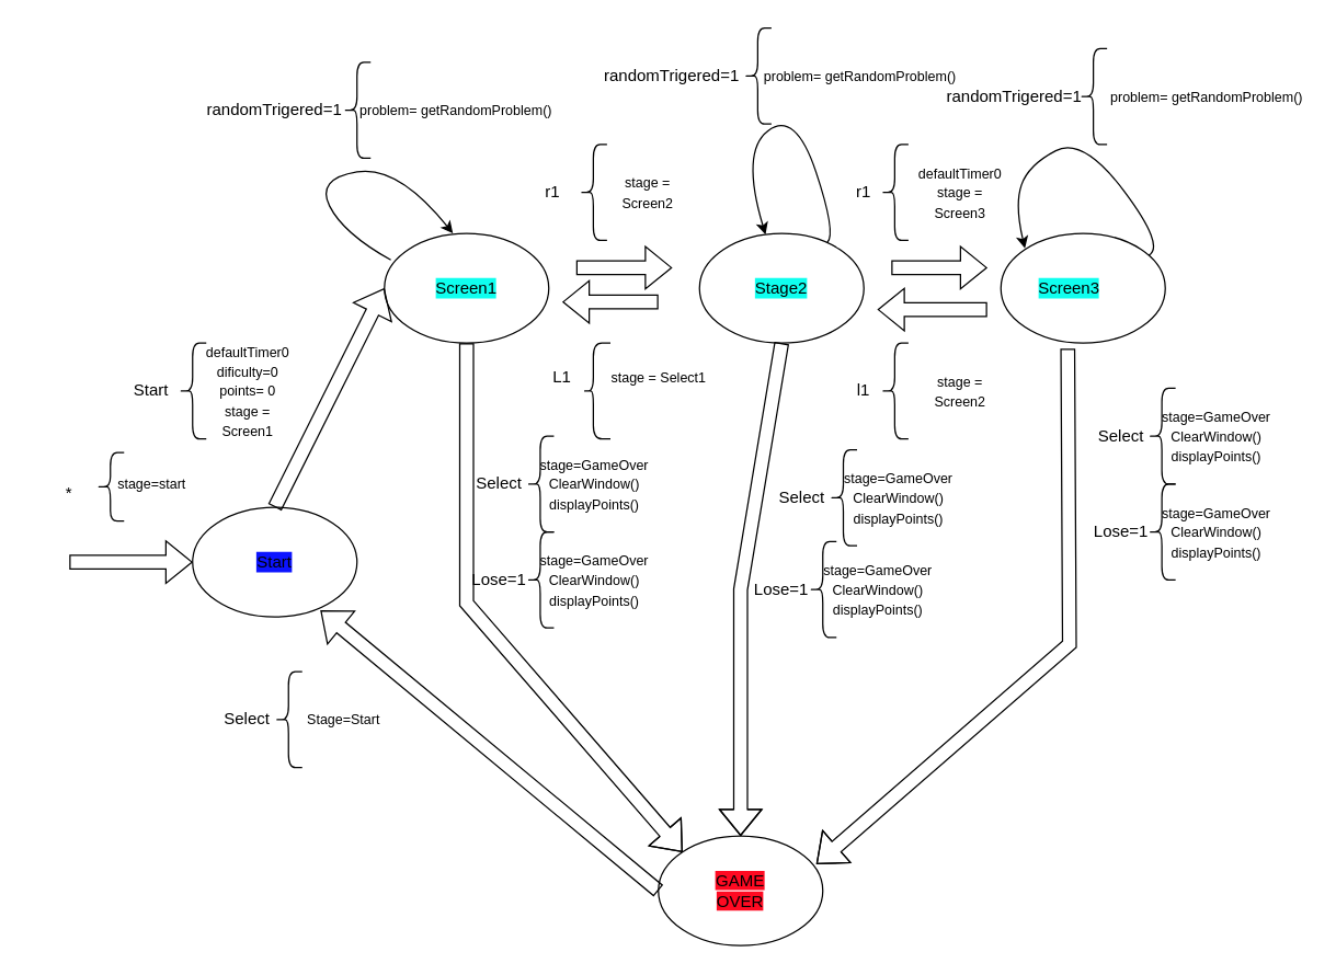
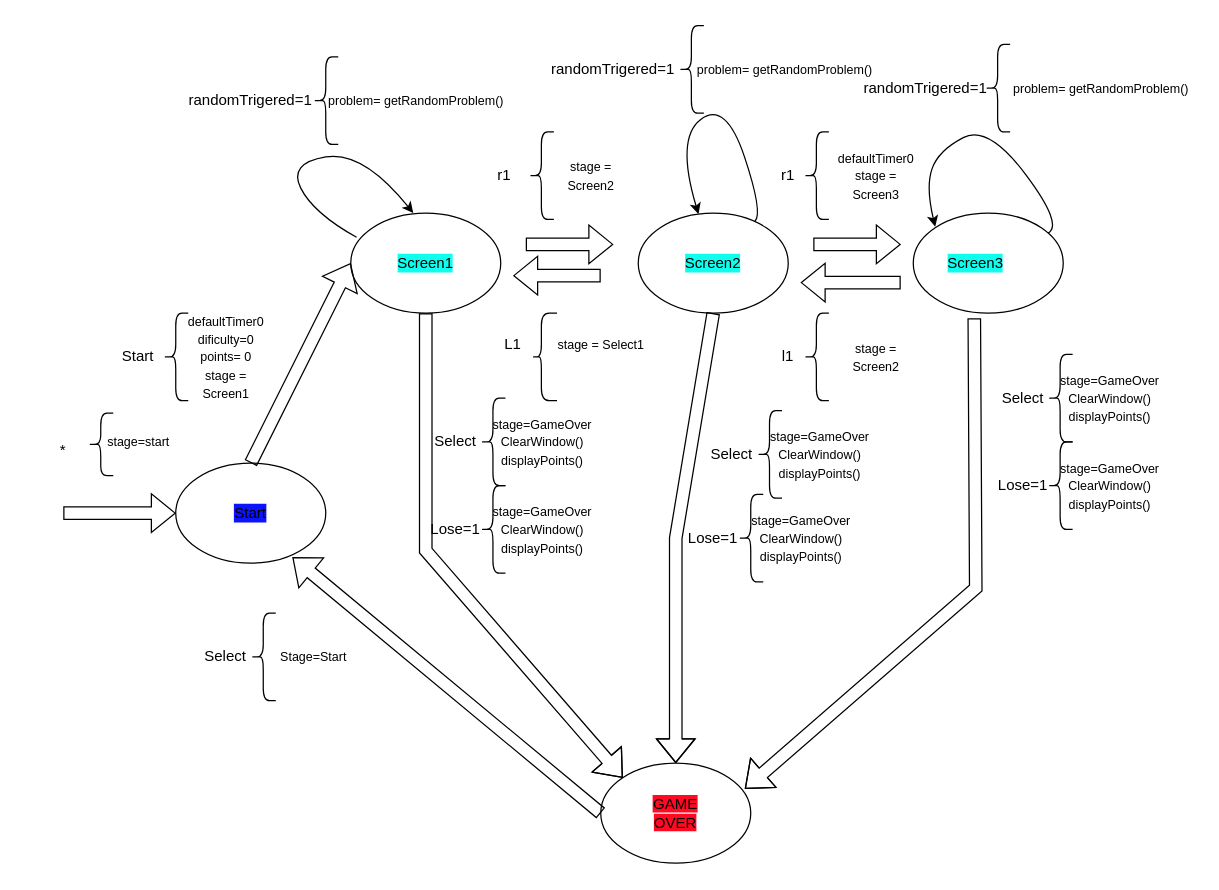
  <mxCell id="0" />
  <mxCell id="1" parent="0" />
  <mxCell id="2" value="" style="ellipse;whiteSpace=wrap;html=1;" vertex="1" parent="1"><mxGeometry x="280" y="170" width="120" height="80" as="geometry" /></mxCell>
  <mxCell id="3" value="" style="ellipse;whiteSpace=wrap;html=1;" vertex="1" parent="1"><mxGeometry x="480" y="610" width="120" height="80" as="geometry" /></mxCell>
  <mxCell id="4" value="" style="ellipse;whiteSpace=wrap;html=1;" vertex="1" parent="1"><mxGeometry x="510" y="170" width="120" height="80" as="geometry" /></mxCell>
  <mxCell id="5" value="" style="ellipse;whiteSpace=wrap;html=1;" vertex="1" parent="1"><mxGeometry x="730" y="170" width="120" height="80" as="geometry" /></mxCell>
  <mxCell id="6" value="" style="shape=flexArrow;endArrow=classic;html=1;rounded=0;" edge="1" parent="1"><mxGeometry width="50" height="50" relative="1" as="geometry"><mxPoint x="420" y="195" as="sourcePoint" /><mxPoint x="490" y="195" as="targetPoint" /></mxGeometry></mxCell>
  <mxCell id="7" value="" style="shape=flexArrow;endArrow=classic;html=1;rounded=0;" edge="1" parent="1"><mxGeometry width="50" height="50" relative="1" as="geometry"><mxPoint x="650" y="195" as="sourcePoint" /><mxPoint x="720" y="195" as="targetPoint" /></mxGeometry></mxCell>
  <mxCell id="8" value="" style="shape=flexArrow;endArrow=classic;html=1;rounded=0;entryX=0;entryY=0;entryDx=0;entryDy=0;exitX=0.5;exitY=1;exitDx=0;exitDy=0;" edge="1" parent="1" source="2" target="3"><mxGeometry width="50" height="50" relative="1" as="geometry"><mxPoint x="410" y="410" as="sourcePoint" /><mxPoint x="460" y="360" as="targetPoint" /><Array as="points"><mxPoint x="340" y="440" /></Array></mxGeometry></mxCell>
  <mxCell id="9" value="" style="shape=flexArrow;endArrow=classic;html=1;rounded=0;exitX=0.5;exitY=1;exitDx=0;exitDy=0;" edge="1" parent="1" source="4" target="3"><mxGeometry width="50" height="50" relative="1" as="geometry"><mxPoint x="505" y="400" as="sourcePoint" /><mxPoint x="575" y="400" as="targetPoint" /><Array as="points"><mxPoint x="540" y="430" /></Array></mxGeometry></mxCell>
  <mxCell id="10" value="" style="shape=flexArrow;endArrow=classic;html=1;rounded=0;entryX=0.961;entryY=0.257;entryDx=0;entryDy=0;entryPerimeter=0;exitX=0.407;exitY=1.051;exitDx=0;exitDy=0;exitPerimeter=0;" edge="1" parent="1" source="5" target="3"><mxGeometry width="50" height="50" relative="1" as="geometry"><mxPoint x="450" y="240" as="sourcePoint" /><mxPoint x="520" y="240" as="targetPoint" /><Array as="points"><mxPoint x="780" y="470" /></Array></mxGeometry></mxCell>
  <mxCell id="11" value="&lt;span data-darkreader-inline-bgcolor=&quot;&quot; style=&quot;background-color: rgb(255, 10, 34); --darkreader-inline-bgcolor: var(--darkreader-background-ff889d, #800017);&quot;&gt;GAME OVER&lt;/span&gt;" style="text;html=1;align=center;verticalAlign=middle;whiteSpace=wrap;rounded=0;labelBackgroundColor=default;" vertex="1" parent="1"><mxGeometry x="510" y="635" width="60" height="30" as="geometry" /></mxCell>
  <mxCell id="12" value="Screen1" style="text;html=1;align=center;verticalAlign=middle;whiteSpace=wrap;rounded=0;labelBackgroundColor=#0FFFEF;" vertex="1" parent="1"><mxGeometry x="310" y="195" width="60" height="30" as="geometry" /></mxCell>
- <mxCell id="13" value="&lt;div&gt;Stage2&lt;/div&gt;" style="text;html=1;align=center;verticalAlign=middle;whiteSpace=wrap;rounded=0;labelBackgroundColor=#0FFFEF;" vertex="1" parent="1"><mxGeometry x="540" y="195" width="60" height="30" as="geometry" /></mxCell>
+ <mxCell id="13" value="&lt;div&gt;Screen2&lt;/div&gt;" style="text;html=1;align=center;verticalAlign=middle;whiteSpace=wrap;rounded=0;labelBackgroundColor=#0FFFEF;" vertex="1" parent="1"><mxGeometry x="540" y="195" width="60" height="30" as="geometry" /></mxCell>
  <mxCell id="14" value="Screen3" style="text;html=1;align=center;verticalAlign=middle;whiteSpace=wrap;rounded=0;labelBackgroundColor=#0FFFEF;" vertex="1" parent="1"><mxGeometry x="750" y="195" width="60" height="30" as="geometry" /></mxCell>
  <mxCell id="15" value="" style="ellipse;whiteSpace=wrap;html=1;" vertex="1" parent="1"><mxGeometry x="140" y="370" width="120" height="80" as="geometry" /></mxCell>
  <mxCell id="16" value="" style="shape=flexArrow;endArrow=classic;html=1;rounded=0;entryX=0.778;entryY=0.942;entryDx=0;entryDy=0;entryPerimeter=0;exitX=0;exitY=0.5;exitDx=0;exitDy=0;" edge="1" parent="1" source="3" target="15"><mxGeometry width="50" height="50" relative="1" as="geometry"><mxPoint x="430" y="430" as="sourcePoint" /><mxPoint x="480" y="380" as="targetPoint" /></mxGeometry></mxCell>
  <mxCell id="17" value="" style="shape=flexArrow;endArrow=classic;html=1;rounded=0;entryX=0;entryY=0.5;entryDx=0;entryDy=0;exitX=0.5;exitY=0;exitDx=0;exitDy=0;" edge="1" parent="1" source="15" target="2"><mxGeometry width="50" height="50" relative="1" as="geometry"><mxPoint x="430" y="430" as="sourcePoint" /><mxPoint x="480" y="380" as="targetPoint" /></mxGeometry></mxCell>
  <mxCell id="18" value="" style="shape=curlyBracket;whiteSpace=wrap;html=1;rounded=1;labelPosition=left;verticalLabelPosition=middle;align=right;verticalAlign=middle;" vertex="1" parent="1"><mxGeometry x="70" y="330" width="20" height="50" as="geometry" /></mxCell>
  <mxCell id="19" value="" style="shape=flexArrow;endArrow=classic;html=1;rounded=0;entryX=0;entryY=0.5;entryDx=0;entryDy=0;" edge="1" parent="1" target="15"><mxGeometry width="50" height="50" relative="1" as="geometry"><mxPoint x="50" y="410" as="sourcePoint" /><mxPoint x="120" y="370" as="targetPoint" /></mxGeometry></mxCell>
  <mxCell id="20" value="*" style="text;html=1;align=center;verticalAlign=middle;whiteSpace=wrap;rounded=0;" vertex="1" parent="1"><mxGeometry x="20" y="340" width="60" height="40" as="geometry" /></mxCell>
  <mxCell id="21" value="" style="shape=curlyBracket;whiteSpace=wrap;html=1;rounded=1;labelPosition=left;verticalLabelPosition=middle;align=right;verticalAlign=middle;" vertex="1" parent="1"><mxGeometry x="130" y="250" width="20" height="70" as="geometry" /></mxCell>
  <mxCell id="22" value="Start" style="text;html=1;align=center;verticalAlign=middle;whiteSpace=wrap;rounded=0;rotation=0;" vertex="1" parent="1"><mxGeometry x="80" y="270" width="60" height="30" as="geometry" /></mxCell>
  <mxCell id="23" value="&amp;nbsp;" style="text;whiteSpace=wrap;html=1;" vertex="1" parent="1"><mxGeometry x="150" y="120" width="40" height="40" as="geometry" /></mxCell>
  <mxCell id="24" value="&lt;div&gt;&lt;font size=&quot;1&quot;&gt;defaultTimer0&lt;/font&gt;&lt;/div&gt;&lt;div&gt;&lt;font size=&quot;1&quot;&gt;dificulty=0&lt;/font&gt;&lt;/div&gt;&lt;div&gt;&lt;font size=&quot;1&quot;&gt;points= 0&lt;/font&gt;&lt;/div&gt;&lt;div&gt;&lt;font size=&quot;1&quot;&gt;stage = Screen1&lt;/font&gt;&lt;/div&gt;" style="text;html=1;align=center;verticalAlign=middle;whiteSpace=wrap;rounded=0;" vertex="1" parent="1"><mxGeometry x="142.5" y="260" width="75" height="50" as="geometry" /></mxCell>
  <mxCell id="25" value="&lt;font size=&quot;1&quot;&gt;stage=start&lt;/font&gt;" style="text;html=1;align=center;verticalAlign=middle;resizable=0;points=[];autosize=1;strokeColor=none;fillColor=none;" vertex="1" parent="1"><mxGeometry x="75" y="338" width="70" height="30" as="geometry" /></mxCell>
  <mxCell id="26" value="Start" style="text;html=1;align=center;verticalAlign=middle;whiteSpace=wrap;rounded=0;labelBackgroundColor=#0C14FF;" vertex="1" parent="1"><mxGeometry x="170" y="395" width="60" height="30" as="geometry" /></mxCell>
  <mxCell id="27" value="" style="shape=flexArrow;endArrow=classic;html=1;rounded=0;" edge="1" parent="1"><mxGeometry width="50" height="50" relative="1" as="geometry"><mxPoint x="480" y="220" as="sourcePoint" /><mxPoint x="410" y="220" as="targetPoint" /></mxGeometry></mxCell>
  <mxCell id="28" value="" style="shape=flexArrow;endArrow=classic;html=1;rounded=0;" edge="1" parent="1"><mxGeometry width="50" height="50" relative="1" as="geometry"><mxPoint x="720" y="225.59" as="sourcePoint" /><mxPoint x="640" y="225.59" as="targetPoint" /></mxGeometry></mxCell>
  <mxCell id="29" value="" style="shape=curlyBracket;whiteSpace=wrap;html=1;rounded=1;labelPosition=left;verticalLabelPosition=middle;align=right;verticalAlign=middle;" vertex="1" parent="1"><mxGeometry x="422.5" y="105" width="20" height="70" as="geometry" /></mxCell>
  <mxCell id="30" value="r1" style="text;html=1;align=center;verticalAlign=middle;whiteSpace=wrap;rounded=0;rotation=0;" vertex="1" parent="1"><mxGeometry x="372.5" y="125" width="60" height="30" as="geometry" /></mxCell>
  <mxCell id="31" value="&lt;div&gt;&lt;font size=&quot;1&quot;&gt;stage = Screen2&lt;/font&gt;&lt;/div&gt;" style="text;html=1;align=center;verticalAlign=middle;whiteSpace=wrap;rounded=0;" vertex="1" parent="1"><mxGeometry x="435" y="115" width="75" height="50" as="geometry" /></mxCell>
  <mxCell id="32" value="r1" style="text;html=1;align=center;verticalAlign=middle;whiteSpace=wrap;rounded=0;rotation=0;" vertex="1" parent="1"><mxGeometry x="600" y="125" width="60" height="30" as="geometry" /></mxCell>
  <mxCell id="33" value="&lt;div&gt;&lt;font size=&quot;1&quot;&gt;defaultTimer0&lt;/font&gt;&lt;/div&gt;&lt;div&gt;&lt;font size=&quot;1&quot;&gt;stage = Screen3&lt;/font&gt;&lt;/div&gt;" style="text;html=1;align=center;verticalAlign=middle;whiteSpace=wrap;rounded=0;" vertex="1" parent="1"><mxGeometry x="662.5" y="115" width="75" height="50" as="geometry" /></mxCell>
  <mxCell id="34" value="" style="shape=curlyBracket;whiteSpace=wrap;html=1;rounded=1;labelPosition=left;verticalLabelPosition=middle;align=right;verticalAlign=middle;" vertex="1" parent="1"><mxGeometry x="642.5" y="105" width="20" height="70" as="geometry" /></mxCell>
  <mxCell id="35" value="L1" style="text;html=1;align=center;verticalAlign=middle;whiteSpace=wrap;rounded=0;rotation=0;" vertex="1" parent="1"><mxGeometry x="380" y="260" width="60" height="30" as="geometry" /></mxCell>
  <mxCell id="36" value="&lt;div&gt;&lt;font size=&quot;1&quot;&gt;stage = Select1&lt;/font&gt;&lt;/div&gt;" style="text;html=1;align=center;verticalAlign=middle;whiteSpace=wrap;rounded=0;" vertex="1" parent="1"><mxGeometry x="442.5" y="250" width="75" height="50" as="geometry" /></mxCell>
  <mxCell id="37" value="" style="shape=curlyBracket;whiteSpace=wrap;html=1;rounded=1;labelPosition=left;verticalLabelPosition=middle;align=right;verticalAlign=middle;size=0.375;" vertex="1" parent="1"><mxGeometry x="425" y="250" width="20" height="70" as="geometry" /></mxCell>
  <mxCell id="38" value="l1" style="text;html=1;align=center;verticalAlign=middle;whiteSpace=wrap;rounded=0;rotation=0;" vertex="1" parent="1"><mxGeometry x="600" y="270" width="60" height="30" as="geometry" /></mxCell>
  <mxCell id="39" value="&lt;div&gt;&lt;font size=&quot;1&quot;&gt;stage = Screen2&lt;/font&gt;&lt;/div&gt;" style="text;html=1;align=center;verticalAlign=middle;whiteSpace=wrap;rounded=0;" vertex="1" parent="1"><mxGeometry x="662.5" y="260" width="75" height="50" as="geometry" /></mxCell>
  <mxCell id="40" value="" style="shape=curlyBracket;whiteSpace=wrap;html=1;rounded=1;labelPosition=left;verticalLabelPosition=middle;align=right;verticalAlign=middle;" vertex="1" parent="1"><mxGeometry x="642.5" y="250" width="20" height="70" as="geometry" /></mxCell>
  <mxCell id="41" value="" style="curved=1;endArrow=classic;html=1;rounded=0;" edge="1" parent="1" source="4" target="4"><mxGeometry width="50" height="50" relative="1" as="geometry"><mxPoint x="540" y="160" as="sourcePoint" /><mxPoint x="590" y="110" as="targetPoint" /><Array as="points"><mxPoint x="610" y="170" /><mxPoint x="580" y="80" /><mxPoint x="540" y="110" /></Array></mxGeometry></mxCell>
  <mxCell id="42" value="" style="curved=1;endArrow=classic;html=1;rounded=0;exitX=0.039;exitY=0.242;exitDx=0;exitDy=0;exitPerimeter=0;entryX=0.417;entryY=0;entryDx=0;entryDy=0;entryPerimeter=0;" edge="1" parent="1" source="2" target="2"><mxGeometry width="50" height="50" relative="1" as="geometry"><mxPoint x="230" y="180" as="sourcePoint" /><mxPoint x="280" y="130" as="targetPoint" /><Array as="points"><mxPoint x="250" y="170" /><mxPoint x="230" y="130" /><mxPoint x="290" y="120" /></Array></mxGeometry></mxCell>
  <mxCell id="43" value="" style="curved=1;endArrow=classic;html=1;rounded=0;entryX=0;entryY=0;entryDx=0;entryDy=0;" edge="1" parent="1" source="5"><mxGeometry width="50" height="50" relative="1" as="geometry"><mxPoint x="800" y="179.14" as="sourcePoint" /><mxPoint x="747.574" y="180.856" as="targetPoint" /><Array as="points"><mxPoint x="850" y="179.14" /><mxPoint x="790" y="99.14" /><mxPoint x="750" y="120" /><mxPoint x="740" y="149.14" /></Array></mxGeometry></mxCell>
  <mxCell id="44" value="" style="shape=curlyBracket;whiteSpace=wrap;html=1;rounded=1;labelPosition=left;verticalLabelPosition=middle;align=right;verticalAlign=middle;" vertex="1" parent="1"><mxGeometry x="250" y="45" width="20" height="70" as="geometry" /></mxCell>
  <mxCell id="45" value="" style="shape=curlyBracket;whiteSpace=wrap;html=1;rounded=1;labelPosition=left;verticalLabelPosition=middle;align=right;verticalAlign=middle;" vertex="1" parent="1"><mxGeometry x="542.5" y="20" width="20" height="70" as="geometry" /></mxCell>
  <mxCell id="46" value="randomTrigered=1" style="text;html=1;align=center;verticalAlign=middle;whiteSpace=wrap;rounded=0;rotation=0;" vertex="1" parent="1"><mxGeometry x="460" y="40" width="60" height="30" as="geometry" /></mxCell>
  <mxCell id="47" value="&lt;font size=&quot;1&quot;&gt;problem= getRandomProblem()&lt;/font&gt;" style="text;html=1;align=center;verticalAlign=middle;whiteSpace=wrap;rounded=0;" vertex="1" parent="1"><mxGeometry x="555" y="30" width="145" height="50" as="geometry" /></mxCell>
  <mxCell id="48" value="" style="shape=curlyBracket;whiteSpace=wrap;html=1;rounded=1;labelPosition=left;verticalLabelPosition=middle;align=right;verticalAlign=middle;" vertex="1" parent="1"><mxGeometry x="787.5" y="35" width="20" height="70" as="geometry" /></mxCell>
  <mxCell id="49" value="randomTrigered=1" style="text;html=1;align=center;verticalAlign=middle;whiteSpace=wrap;rounded=0;rotation=0;" vertex="1" parent="1"><mxGeometry x="170" y="65" width="60" height="30" as="geometry" /></mxCell>
  <mxCell id="50" value="randomTrigered=1" style="text;html=1;align=center;verticalAlign=middle;whiteSpace=wrap;rounded=0;rotation=0;" vertex="1" parent="1"><mxGeometry x="710" y="55" width="60" height="30" as="geometry" /></mxCell>
  <mxCell id="51" value="&lt;font size=&quot;1&quot;&gt;problem= getRandomProblem()&lt;/font&gt;" style="text;html=1;align=center;verticalAlign=middle;whiteSpace=wrap;rounded=0;" vertex="1" parent="1"><mxGeometry x="260" y="55" width="145" height="50" as="geometry" /></mxCell>
  <mxCell id="52" value="&lt;font size=&quot;1&quot;&gt;problem= getRandomProblem()&lt;/font&gt;" style="text;html=1;align=center;verticalAlign=middle;whiteSpace=wrap;rounded=0;" vertex="1" parent="1"><mxGeometry x="807.5" y="45" width="145" height="50" as="geometry" /></mxCell>
  <mxCell id="53" value="" style="shape=curlyBracket;whiteSpace=wrap;html=1;rounded=1;labelPosition=left;verticalLabelPosition=middle;align=right;verticalAlign=middle;" vertex="1" parent="1"><mxGeometry x="200" y="490" width="20" height="70" as="geometry" /></mxCell>
  <mxCell id="54" value="Select" style="text;html=1;align=center;verticalAlign=middle;whiteSpace=wrap;rounded=0;rotation=0;" vertex="1" parent="1"><mxGeometry x="150" y="510" width="60" height="30" as="geometry" /></mxCell>
  <mxCell id="55" value="&lt;font size=&quot;1&quot;&gt;Stage=Start&lt;/font&gt;" style="text;html=1;align=center;verticalAlign=middle;whiteSpace=wrap;rounded=0;" vertex="1" parent="1"><mxGeometry x="212.5" y="500" width="75" height="50" as="geometry" /></mxCell>
  <mxCell id="56" value="" style="shape=curlyBracket;whiteSpace=wrap;html=1;rounded=1;labelPosition=left;verticalLabelPosition=middle;align=right;verticalAlign=middle;" vertex="1" parent="1"><mxGeometry x="383.75" y="318" width="20" height="70" as="geometry" /></mxCell>
  <mxCell id="57" value="Select" style="text;html=1;align=center;verticalAlign=middle;whiteSpace=wrap;rounded=0;rotation=0;" vertex="1" parent="1"><mxGeometry x="333.75" y="338" width="60" height="30" as="geometry" /></mxCell>
  <mxCell id="58" value="&lt;div&gt;&lt;font size=&quot;1&quot;&gt;stage=GameOver&lt;br&gt;&lt;/font&gt;&lt;/div&gt;&lt;div&gt;&lt;font size=&quot;1&quot;&gt;ClearWindow()&lt;/font&gt;&lt;/div&gt;&lt;font size=&quot;1&quot;&gt;displayPoints()&lt;/font&gt;" style="text;html=1;align=center;verticalAlign=middle;whiteSpace=wrap;rounded=0;" vertex="1" parent="1"><mxGeometry x="396.25" y="328" width="75" height="50" as="geometry" /></mxCell>
  <mxCell id="59" value="" style="shape=curlyBracket;whiteSpace=wrap;html=1;rounded=1;labelPosition=left;verticalLabelPosition=middle;align=right;verticalAlign=middle;" vertex="1" parent="1"><mxGeometry x="383.75" y="388" width="20" height="70" as="geometry" /></mxCell>
  <mxCell id="60" value="Lose=1" style="text;html=1;align=center;verticalAlign=middle;whiteSpace=wrap;rounded=0;rotation=0;" vertex="1" parent="1"><mxGeometry x="333.75" y="408" width="60" height="30" as="geometry" /></mxCell>
  <mxCell id="61" value="&lt;div&gt;&lt;font size=&quot;1&quot;&gt;stage=GameOver&lt;/font&gt;&lt;div&gt;&lt;font size=&quot;1&quot;&gt;ClearWindow()&lt;/font&gt;&lt;/div&gt;&lt;font size=&quot;1&quot;&gt;displayPoints()&lt;/font&gt;&lt;/div&gt;" style="text;html=1;align=center;verticalAlign=middle;whiteSpace=wrap;rounded=0;" vertex="1" parent="1"><mxGeometry x="396.25" y="398" width="75" height="50" as="geometry" /></mxCell>
  <mxCell id="62" value="" style="shape=curlyBracket;whiteSpace=wrap;html=1;rounded=1;labelPosition=left;verticalLabelPosition=middle;align=right;verticalAlign=middle;" vertex="1" parent="1"><mxGeometry x="605" y="328" width="20" height="70" as="geometry" /></mxCell>
  <mxCell id="63" value="Select" style="text;html=1;align=center;verticalAlign=middle;whiteSpace=wrap;rounded=0;rotation=0;" vertex="1" parent="1"><mxGeometry x="555" y="348" width="60" height="30" as="geometry" /></mxCell>
  <mxCell id="64" value="&lt;div&gt;&lt;font size=&quot;1&quot;&gt;stage=GameOver&lt;/font&gt;&lt;div&gt;&lt;font size=&quot;1&quot;&gt;ClearWindow()&lt;/font&gt;&lt;/div&gt;&lt;font size=&quot;1&quot;&gt;displayPoints()&lt;/font&gt;&lt;/div&gt;" style="text;html=1;align=center;verticalAlign=middle;whiteSpace=wrap;rounded=0;" vertex="1" parent="1"><mxGeometry x="617.5" y="338" width="75" height="50" as="geometry" /></mxCell>
  <mxCell id="65" value="" style="shape=curlyBracket;whiteSpace=wrap;html=1;rounded=1;labelPosition=left;verticalLabelPosition=middle;align=right;verticalAlign=middle;" vertex="1" parent="1"><mxGeometry x="590" y="395" width="20" height="70" as="geometry" /></mxCell>
  <mxCell id="66" value="Lose=1" style="text;html=1;align=center;verticalAlign=middle;whiteSpace=wrap;rounded=0;rotation=0;" vertex="1" parent="1"><mxGeometry x="540" y="415" width="60" height="30" as="geometry" /></mxCell>
  <mxCell id="67" value="&lt;div&gt;&lt;font size=&quot;1&quot;&gt;stage=GameOver&lt;/font&gt;&lt;div&gt;&lt;font size=&quot;1&quot;&gt;ClearWindow()&lt;/font&gt;&lt;/div&gt;&lt;font size=&quot;1&quot;&gt;displayPoints()&lt;/font&gt;&lt;/div&gt;" style="text;html=1;align=center;verticalAlign=middle;whiteSpace=wrap;rounded=0;" vertex="1" parent="1"><mxGeometry x="602.5" y="405" width="75" height="50" as="geometry" /></mxCell>
  <mxCell id="68" value="" style="shape=curlyBracket;whiteSpace=wrap;html=1;rounded=1;labelPosition=left;verticalLabelPosition=middle;align=right;verticalAlign=middle;" vertex="1" parent="1"><mxGeometry x="837.5" y="283" width="20" height="70" as="geometry" /></mxCell>
  <mxCell id="69" value="Select" style="text;html=1;align=center;verticalAlign=middle;whiteSpace=wrap;rounded=0;rotation=0;" vertex="1" parent="1"><mxGeometry x="787.5" y="303" width="60" height="30" as="geometry" /></mxCell>
  <mxCell id="70" value="&lt;div&gt;&lt;font size=&quot;1&quot;&gt;stage=GameOver&lt;br&gt;&lt;/font&gt;&lt;/div&gt;&lt;div&gt;&lt;font size=&quot;1&quot;&gt;ClearWindow()&lt;/font&gt;&lt;/div&gt;&lt;font size=&quot;1&quot;&gt;displayPoints()&lt;/font&gt;" style="text;html=1;align=center;verticalAlign=middle;whiteSpace=wrap;rounded=0;" vertex="1" parent="1"><mxGeometry x="850" y="293" width="75" height="50" as="geometry" /></mxCell>
  <mxCell id="71" value="" style="shape=curlyBracket;whiteSpace=wrap;html=1;rounded=1;labelPosition=left;verticalLabelPosition=middle;align=right;verticalAlign=middle;" vertex="1" parent="1"><mxGeometry x="837.5" y="353" width="20" height="70" as="geometry" /></mxCell>
  <mxCell id="72" value="Lose=1" style="text;html=1;align=center;verticalAlign=middle;whiteSpace=wrap;rounded=0;rotation=0;" vertex="1" parent="1"><mxGeometry x="787.5" y="373" width="60" height="30" as="geometry" /></mxCell>
  <mxCell id="73" value="&lt;div&gt;&lt;font size=&quot;1&quot;&gt;stage=GameOver&lt;/font&gt;&lt;div&gt;&lt;font size=&quot;1&quot;&gt;ClearWindow()&lt;/font&gt;&lt;/div&gt;&lt;font size=&quot;1&quot;&gt;displayPoints()&lt;/font&gt;&lt;/div&gt;" style="text;html=1;align=center;verticalAlign=middle;whiteSpace=wrap;rounded=0;" vertex="1" parent="1"><mxGeometry x="850" y="363" width="75" height="50" as="geometry" /></mxCell>
